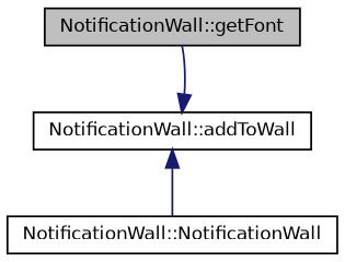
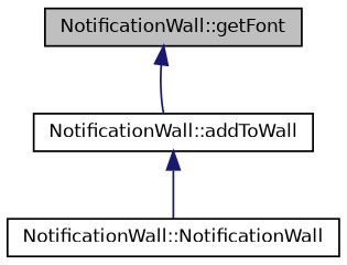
  digraph {
    fontname="DejaVu Sans"
    rankdir=TB
    node [color=black fillcolor=white fontname="DejaVu Sans" fontsize=10 shape=record style=filled]
    edge [color=midnightblue dir=back fontname="DejaVu Sans" fontsize=10 labelfontname=Helvetica labelfontsize=10 style=solid]
    n1 [fillcolor=grey75 fontcolor=black height=0.2 label="NotificationWall::getFont" width=0.4]
    n2 [height=0.2 label="NotificationWall::addToWall" width=0.4]
    n3 [height=0.2 label="NotificationWall::NotificationWall" width=0.4]
-   n2 -> n1
+   n1 -> n2
    n2 -> n3
  }
